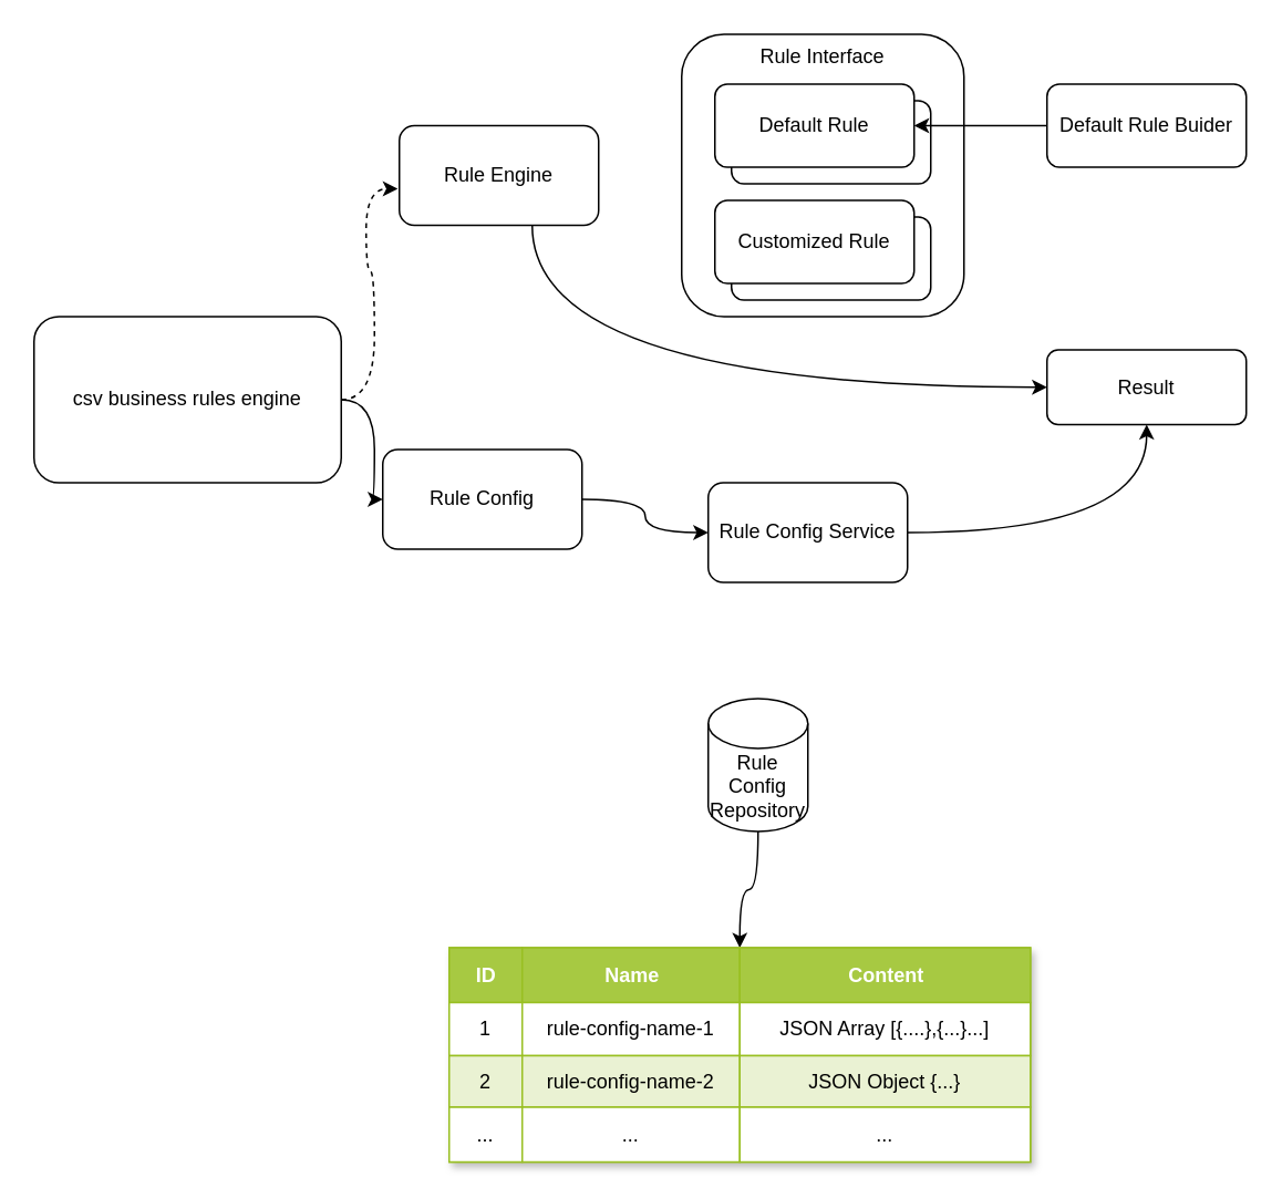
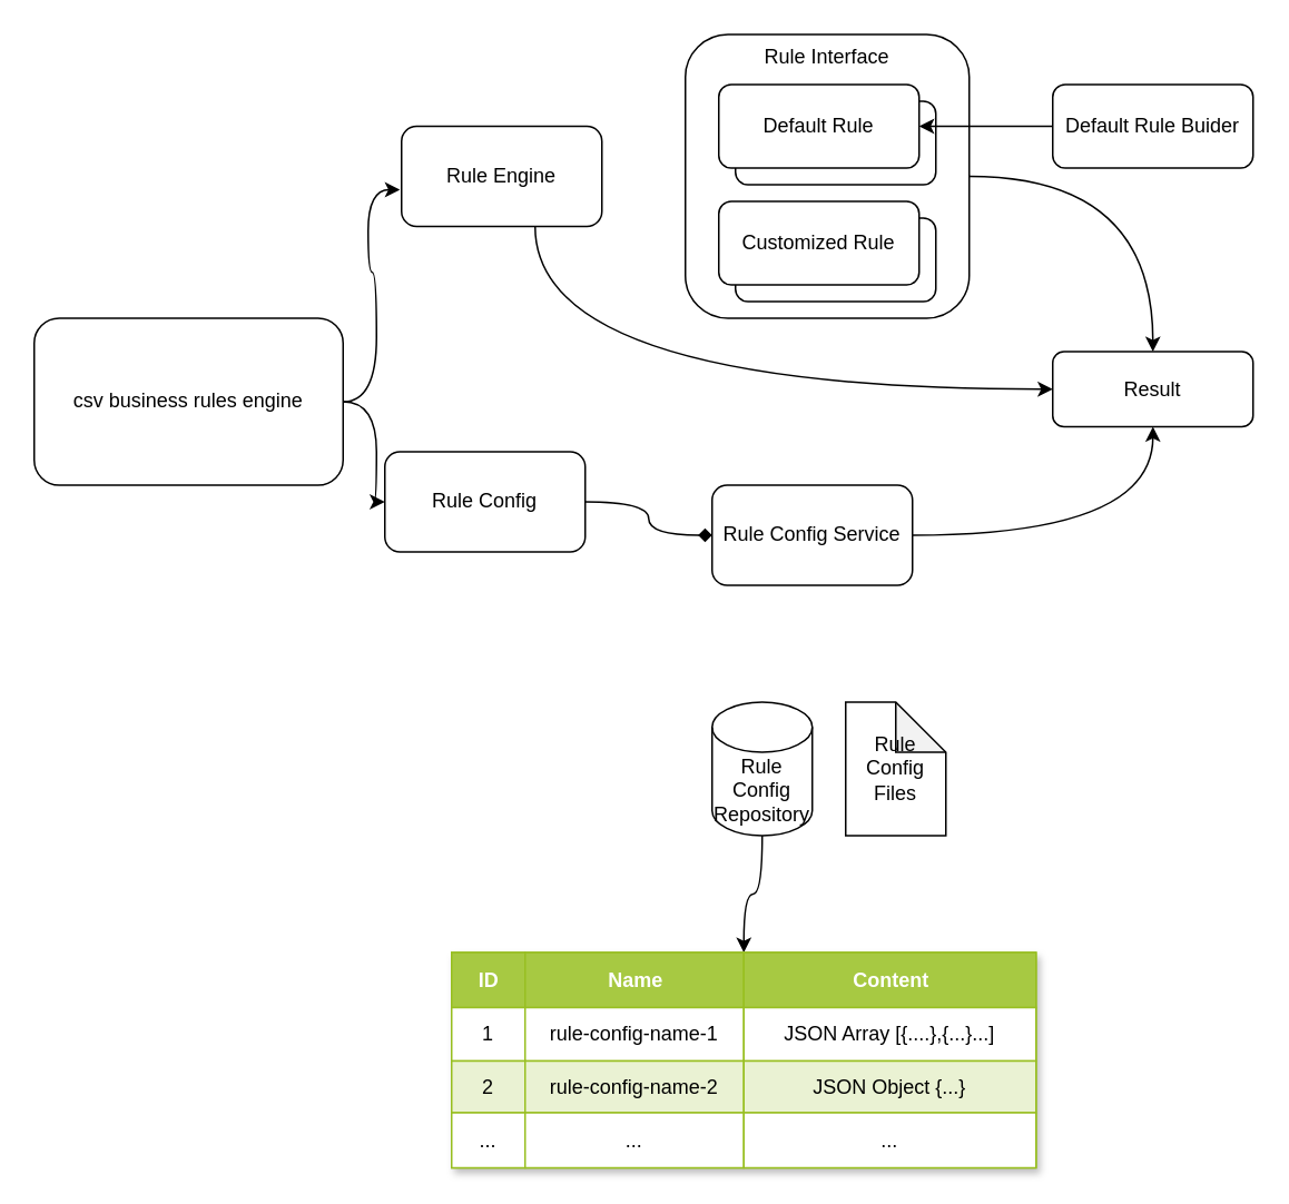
  <mxCell id="0" />
  <mxCell id="1" parent="0" />
- <mxCell id="2" style="edgeStyle=orthogonalEdgeStyle;curved=1;rounded=0;orthogonalLoop=1;jettySize=auto;html=1;entryX=-0.008;entryY=0.633;entryDx=0;entryDy=0;entryPerimeter=0;exitX=1;exitY=0.5;exitDx=0;exitDy=0;dashed=1;" edge="1" parent="1" source="4" target="6"><mxGeometry relative="1" as="geometry"><mxPoint x="130" y="180" as="sourcePoint" /></mxGeometry></mxCell>
+ <mxCell id="2" style="edgeStyle=orthogonalEdgeStyle;curved=1;rounded=0;orthogonalLoop=1;jettySize=auto;html=1;entryX=-0.008;entryY=0.633;entryDx=0;entryDy=0;entryPerimeter=0;exitX=1;exitY=0.5;exitDx=0;exitDy=0;" edge="1" parent="1" source="4" target="6"><mxGeometry relative="1" as="geometry"><mxPoint x="130" y="180" as="sourcePoint" /></mxGeometry></mxCell>
  <mxCell id="3" style="edgeStyle=orthogonalEdgeStyle;curved=1;rounded=0;orthogonalLoop=1;jettySize=auto;html=1;entryX=0;entryY=0.5;entryDx=0;entryDy=0;" edge="1" parent="1" source="4" target="8"><mxGeometry relative="1" as="geometry" /></mxCell>
  <mxCell id="4" value="csv business rules engine" style="rounded=1;whiteSpace=wrap;html=1;" vertex="1" parent="1"><mxGeometry x="20" y="190" width="185" height="100" as="geometry" /></mxCell>
  <mxCell id="5" style="edgeStyle=orthogonalEdgeStyle;curved=1;rounded=0;orthogonalLoop=1;jettySize=auto;html=1;entryX=0;entryY=0.5;entryDx=0;entryDy=0;" edge="1" parent="1" source="6" target="41"><mxGeometry relative="1" as="geometry"><Array as="points"><mxPoint x="320" y="233" /></Array></mxGeometry></mxCell>
  <mxCell id="6" value="Rule Engine" style="rounded=1;whiteSpace=wrap;html=1;" vertex="1" parent="1"><mxGeometry x="240" y="75" width="120" height="60" as="geometry" /></mxCell>
- <mxCell id="7" style="edgeStyle=orthogonalEdgeStyle;curved=1;rounded=0;orthogonalLoop=1;jettySize=auto;html=1;entryX=0;entryY=0.5;entryDx=0;entryDy=0;" edge="1" parent="1" source="8" target="12"><mxGeometry relative="1" as="geometry" /></mxCell>
+ <mxCell id="7" style="edgeStyle=orthogonalEdgeStyle;curved=1;rounded=0;orthogonalLoop=1;jettySize=auto;html=1;entryX=0;entryY=0.5;entryDx=0;entryDy=0;endArrow=diamond;" edge="1" parent="1" source="8" target="12"><mxGeometry relative="1" as="geometry" /></mxCell>
  <mxCell id="8" value="Rule Config" style="rounded=1;whiteSpace=wrap;html=1;" vertex="1" parent="1"><mxGeometry x="230" y="270" width="120" height="60" as="geometry" /></mxCell>
  <mxCell id="9" style="edgeStyle=orthogonalEdgeStyle;curved=1;rounded=0;orthogonalLoop=1;jettySize=auto;html=1;" edge="1" parent="1" source="10" target="16"><mxGeometry relative="1" as="geometry" /></mxCell>
  <mxCell id="10" value="Rule Config Repository" style="shape=cylinder3;whiteSpace=wrap;html=1;boundedLbl=1;backgroundOutline=1;size=15;" vertex="1" parent="1"><mxGeometry x="426" y="420" width="60" height="80" as="geometry" /></mxCell>
  <mxCell id="11" style="edgeStyle=orthogonalEdgeStyle;curved=1;rounded=0;orthogonalLoop=1;jettySize=auto;html=1;" edge="1" parent="1" source="12" target="41"><mxGeometry relative="1" as="geometry" /></mxCell>
  <mxCell id="12" value="Rule Config Service" style="rounded=1;whiteSpace=wrap;html=1;" vertex="1" parent="1"><mxGeometry x="426" y="290" width="120" height="60" as="geometry" /></mxCell>
+ <mxCell id="13" value="Rule Config Files" style="shape=note;whiteSpace=wrap;html=1;backgroundOutline=1;darkOpacity=0.05;" vertex="1" parent="1"><mxGeometry x="506" y="420" width="60" height="80" as="geometry" /></mxCell>
  <mxCell id="14" value="Default Rule Buider" style="rounded=1;whiteSpace=wrap;html=1;" vertex="1" parent="1"><mxGeometry x="630" y="50" width="120" height="50" as="geometry" /></mxCell>
  <mxCell id="15" value="Assets" style="childLayout=tableLayout;recursiveResize=0;strokeColor=#98bf21;fillColor=#A7C942;shadow=1;" vertex="1" parent="1"><mxGeometry x="270" y="570" width="350" height="129" as="geometry" /></mxCell>
  <mxCell id="16" style="shape=tableRow;horizontal=0;startSize=0;swimlaneHead=0;swimlaneBody=0;top=0;left=0;bottom=0;right=0;dropTarget=0;collapsible=0;recursiveResize=0;expand=0;fontStyle=0;strokeColor=inherit;fillColor=#ffffff;" vertex="1" parent="15"><mxGeometry width="350" height="33" as="geometry" /></mxCell>
  <mxCell id="17" value="ID" style="connectable=0;recursiveResize=0;strokeColor=inherit;fillColor=#A7C942;align=center;fontStyle=1;fontColor=#FFFFFF;html=1;" vertex="1" parent="16"><mxGeometry width="44" height="33" as="geometry"><mxRectangle width="44" height="33" as="alternateBounds" /></mxGeometry></mxCell>
  <mxCell id="18" value="Name" style="connectable=0;recursiveResize=0;strokeColor=inherit;fillColor=#A7C942;align=center;fontStyle=1;fontColor=#FFFFFF;html=1;" vertex="1" parent="16"><mxGeometry x="44" width="131" height="33" as="geometry"><mxRectangle width="131" height="33" as="alternateBounds" /></mxGeometry></mxCell>
  <mxCell id="19" value="Content" style="connectable=0;recursiveResize=0;strokeColor=inherit;fillColor=#A7C942;align=center;fontStyle=1;fontColor=#FFFFFF;html=1;" vertex="1" parent="16"><mxGeometry x="175" width="175" height="33" as="geometry"><mxRectangle width="175" height="33" as="alternateBounds" /></mxGeometry></mxCell>
  <mxCell id="20" value="" style="shape=tableRow;horizontal=0;startSize=0;swimlaneHead=0;swimlaneBody=0;top=0;left=0;bottom=0;right=0;dropTarget=0;collapsible=0;recursiveResize=0;expand=0;fontStyle=0;strokeColor=inherit;fillColor=#ffffff;" vertex="1" parent="15"><mxGeometry y="33" width="350" height="32" as="geometry" /></mxCell>
  <mxCell id="21" value="1" style="connectable=0;recursiveResize=0;strokeColor=inherit;fillColor=inherit;align=center;whiteSpace=wrap;html=1;" vertex="1" parent="20"><mxGeometry width="44" height="32" as="geometry"><mxRectangle width="44" height="32" as="alternateBounds" /></mxGeometry></mxCell>
  <mxCell id="22" value="rule-config-name-1" style="connectable=0;recursiveResize=0;strokeColor=inherit;fillColor=inherit;align=center;whiteSpace=wrap;html=1;" vertex="1" parent="20"><mxGeometry x="44" width="131" height="32" as="geometry"><mxRectangle width="131" height="32" as="alternateBounds" /></mxGeometry></mxCell>
  <mxCell id="23" value="JSON Array [{....},{...}...]" style="connectable=0;recursiveResize=0;strokeColor=inherit;fillColor=inherit;align=center;whiteSpace=wrap;html=1;" vertex="1" parent="20"><mxGeometry x="175" width="175" height="32" as="geometry"><mxRectangle width="175" height="32" as="alternateBounds" /></mxGeometry></mxCell>
  <mxCell id="24" value="" style="shape=tableRow;horizontal=0;startSize=0;swimlaneHead=0;swimlaneBody=0;top=0;left=0;bottom=0;right=0;dropTarget=0;collapsible=0;recursiveResize=0;expand=0;fontStyle=1;strokeColor=inherit;fillColor=#EAF2D3;" vertex="1" parent="15"><mxGeometry y="65" width="350" height="31" as="geometry" /></mxCell>
  <mxCell id="25" value="2" style="connectable=0;recursiveResize=0;strokeColor=inherit;fillColor=inherit;whiteSpace=wrap;html=1;" vertex="1" parent="24"><mxGeometry width="44" height="31" as="geometry"><mxRectangle width="44" height="31" as="alternateBounds" /></mxGeometry></mxCell>
  <mxCell id="26" value="rule-config-name-2" style="connectable=0;recursiveResize=0;strokeColor=inherit;fillColor=inherit;whiteSpace=wrap;html=1;" vertex="1" parent="24"><mxGeometry x="44" width="131" height="31" as="geometry"><mxRectangle width="131" height="31" as="alternateBounds" /></mxGeometry></mxCell>
  <mxCell id="27" value="JSON Object {...}" style="connectable=0;recursiveResize=0;strokeColor=inherit;fillColor=inherit;whiteSpace=wrap;html=1;" vertex="1" parent="24"><mxGeometry x="175" width="175" height="31" as="geometry"><mxRectangle width="175" height="31" as="alternateBounds" /></mxGeometry></mxCell>
  <mxCell id="28" value="" style="shape=tableRow;horizontal=0;startSize=0;swimlaneHead=0;swimlaneBody=0;top=0;left=0;bottom=0;right=0;dropTarget=0;collapsible=0;recursiveResize=0;expand=0;fontStyle=0;strokeColor=inherit;fillColor=#ffffff;" vertex="1" parent="15"><mxGeometry y="96" width="350" height="33" as="geometry" /></mxCell>
  <mxCell id="29" value="..." style="connectable=0;recursiveResize=0;strokeColor=inherit;fillColor=inherit;fontStyle=0;align=center;whiteSpace=wrap;html=1;" vertex="1" parent="28"><mxGeometry width="44" height="33" as="geometry"><mxRectangle width="44" height="33" as="alternateBounds" /></mxGeometry></mxCell>
  <mxCell id="30" value="..." style="connectable=0;recursiveResize=0;strokeColor=inherit;fillColor=inherit;fontStyle=0;align=center;whiteSpace=wrap;html=1;" vertex="1" parent="28"><mxGeometry x="44" width="131" height="33" as="geometry"><mxRectangle width="131" height="33" as="alternateBounds" /></mxGeometry></mxCell>
  <mxCell id="31" value="..." style="connectable=0;recursiveResize=0;strokeColor=inherit;fillColor=inherit;fontStyle=0;align=center;whiteSpace=wrap;html=1;" vertex="1" parent="28"><mxGeometry x="175" width="175" height="33" as="geometry"><mxRectangle width="175" height="33" as="alternateBounds" /></mxGeometry></mxCell>
+ <mxCell id="32" style="edgeStyle=orthogonalEdgeStyle;curved=1;rounded=0;orthogonalLoop=1;jettySize=auto;html=1;exitX=1;exitY=0.5;exitDx=0;exitDy=0;" edge="1" parent="1" source="33" target="41"><mxGeometry relative="1" as="geometry" /></mxCell>
  <mxCell id="33" value="Rule Interface" style="rounded=1;whiteSpace=wrap;html=1;verticalAlign=top;" vertex="1" parent="1"><mxGeometry x="410" y="20" width="170" height="170" as="geometry" /></mxCell>
  <mxCell id="34" value="" style="group" vertex="1" connectable="0" parent="1"><mxGeometry x="430" y="120" width="130" height="60" as="geometry" /></mxCell>
  <mxCell id="35" value="Customized Rule" style="rounded=1;whiteSpace=wrap;html=1;" vertex="1" parent="34"><mxGeometry x="10" y="10" width="120" height="50" as="geometry" /></mxCell>
  <mxCell id="36" value="Customized Rule" style="rounded=1;whiteSpace=wrap;html=1;" vertex="1" parent="34"><mxGeometry width="120" height="50" as="geometry" /></mxCell>
  <mxCell id="37" value="" style="group" vertex="1" connectable="0" parent="1"><mxGeometry x="430" y="50" width="130" height="60" as="geometry" /></mxCell>
  <mxCell id="38" value="Default Rule" style="rounded=1;whiteSpace=wrap;html=1;" vertex="1" parent="37"><mxGeometry x="10" y="10" width="120" height="50" as="geometry" /></mxCell>
  <mxCell id="39" value="Default Rule" style="rounded=1;whiteSpace=wrap;html=1;" vertex="1" parent="37"><mxGeometry width="120" height="50" as="geometry" /></mxCell>
  <mxCell id="40" style="edgeStyle=orthogonalEdgeStyle;curved=1;rounded=0;orthogonalLoop=1;jettySize=auto;html=1;" edge="1" parent="1" source="14" target="39"><mxGeometry relative="1" as="geometry" /></mxCell>
  <mxCell id="41" value="Result" style="rounded=1;whiteSpace=wrap;html=1;" vertex="1" parent="1"><mxGeometry x="630" y="210" width="120" height="45" as="geometry" /></mxCell>
